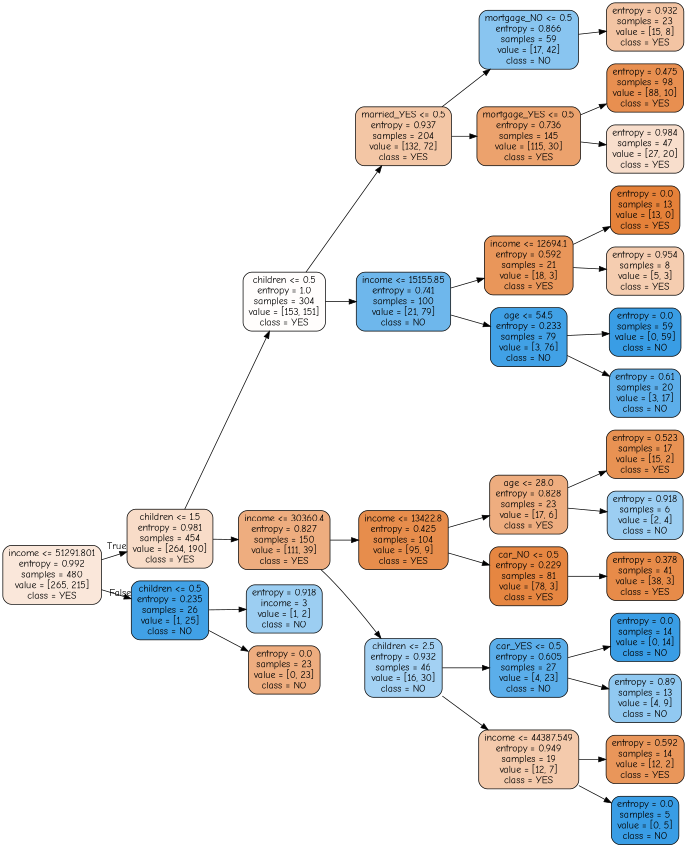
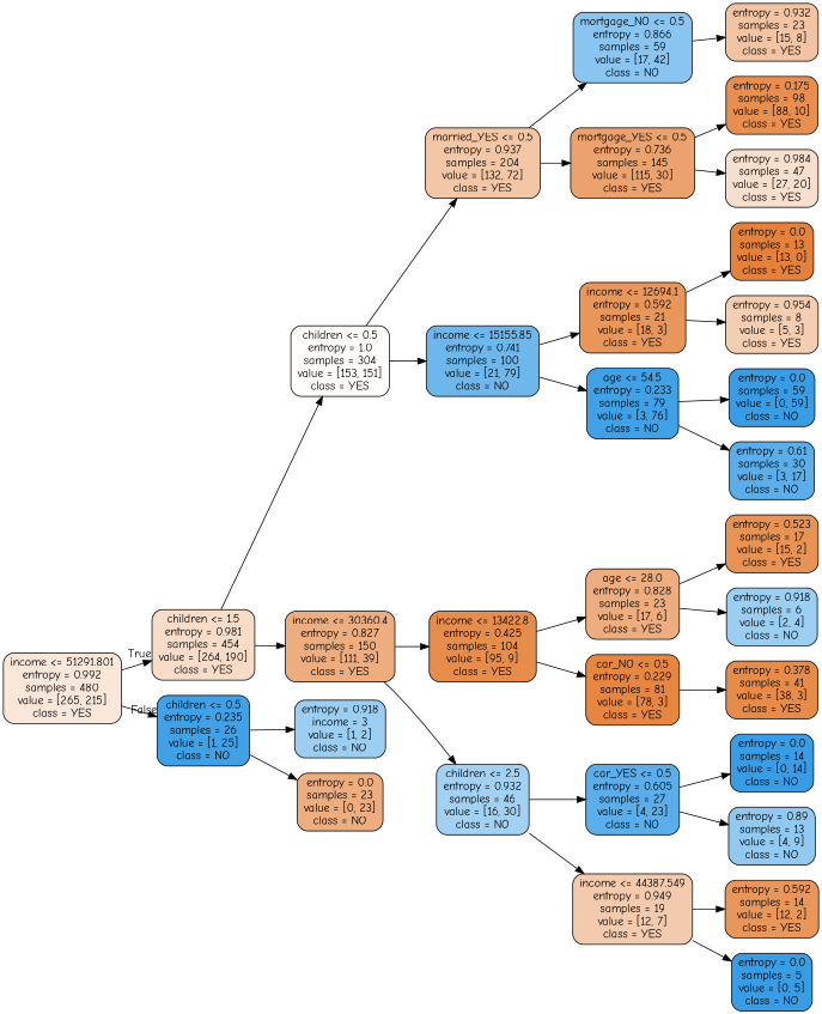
  digraph {
    fontname="Comic Neue"
    rankdir=LR
    node [color=black fillcolor="#eead7f" fontname="Comic Neue" shape=box style="filled, rounded"]
    edge [fontname="Comic Neue"]
    n1 [fillcolor="#fae7da" label="income <= 51291.801\nentropy = 0.992\nsamples = 480\nvalue = [265, 215]\nclass = YES"]
    n2 [fillcolor="#f8dcc8" label="children <= 1.5\nentropy = 0.981\nsamples = 454\nvalue = [264, 190]\nclass = YES"]
    n3 [fillcolor="#41a1e6" label="children <= 0.5\nentropy = 0.235\nsamples = 26\nvalue = [1, 25]\nclass = NO"]
    n4 [fillcolor="#fffdfc" label="children <= 0.5\nentropy = 1.0\nsamples = 304\nvalue = [153, 151]\nclass = YES"]
    n5 [label="income <= 30360.4\nentropy = 0.827\nsamples = 150\nvalue = [111, 39]\nclass = YES"]
    n6 [fillcolor="#9ccef2" label="entropy = 0.918\nincome = 3\nvalue = [1, 2]\nclass = NO"]
    n7 [label="entropy = 0.0\nsamples = 23\nvalue = [0, 23]\nclass = NO"]
    n8 [fillcolor="#f3c6a5" label="married_YES <= 0.5\nentropy = 0.937\nsamples = 204\nvalue = [132, 72]\nclass = YES"]
    n9 [fillcolor="#6eb7ec" label="income <= 15155.85\nentropy = 0.741\nsamples = 100\nvalue = [21, 79]\nclass = NO"]
    n10 [fillcolor="#e78d4c" label="income <= 13422.8\nentropy = 0.425\nsamples = 104\nvalue = [95, 9]\nclass = YES"]
    n11 [fillcolor="#a3d1f3" label="children <= 2.5\nentropy = 0.932\nsamples = 46\nvalue = [16, 30]\nclass = NO"]
    n12 [fillcolor="#89c5f0" label="mortgage_NO <= 0.5\nentropy = 0.866\nsamples = 59\nvalue = [17, 42]\nclass = NO"]
    n13 [fillcolor="#eca26d" label="mortgage_YES <= 0.5\nentropy = 0.736\nsamples = 145\nvalue = [115, 30]\nclass = YES"]
    n14 [fillcolor="#e9965a" label="income <= 12694.1\nentropy = 0.592\nsamples = 21\nvalue = [18, 3]\nclass = YES"]
    n15 [fillcolor="#41a1e6" label="age <= 54.5\nentropy = 0.233\nsamples = 79\nvalue = [3, 76]\nclass = NO"]
    n16 [fillcolor="#f3c4a3" label="entropy = 0.932\nsamples = 23\nvalue = [15, 8]\nclass = YES"]
-   n17 [fillcolor="#e88f50" label="entropy = 0.475\nsamples = 98\nvalue = [88, 10]\nclass = YES"]
+   n17 [fillcolor="#e88f50" label="entropy = 0.175\nsamples = 98\nvalue = [88, 10]\nclass = YES"]
    n18 [fillcolor="#f8decc" label="entropy = 0.984\nsamples = 47\nvalue = [27, 20]\nclass = YES"]
    n19 [fillcolor="#e58139" label="entropy = 0.0\nsamples = 13\nvalue = [13, 0]\nclass = YES"]
    n20 [fillcolor="#f5cdb0" label="entropy = 0.954\nsamples = 8\nvalue = [5, 3]\nclass = YES"]
    n21 [fillcolor="#399de5" label="entropy = 0.0\nsamples = 59\nvalue = [0, 59]\nclass = NO"]
-   n22 [fillcolor="#5caeea" label="entropy = 0.61\nsamples = 20\nvalue = [3, 17]\nclass = NO"]
+   n22 [fillcolor="#5caeea" label="entropy = 0.61\nsamples = 30\nvalue = [3, 17]\nclass = NO"]
    n23 [label="age <= 28.0\nentropy = 0.828\nsamples = 23\nvalue = [17, 6]\nclass = YES"]
    n24 [fillcolor="#e68641" label="car_NO <= 0.5\nentropy = 0.229\nsamples = 81\nvalue = [78, 3]\nclass = YES"]
    n25 [fillcolor="#5baeea" label="car_YES <= 0.5\nentropy = 0.605\nsamples = 27\nvalue = [4, 23]\nclass = NO"]
    n26 [fillcolor="#f4caac" label="income <= 44387.549\nentropy = 0.949\nsamples = 19\nvalue = [12, 7]\nclass = YES"]
    n27 [fillcolor="#e89253" label="entropy = 0.523\nsamples = 17\nvalue = [15, 2]\nclass = YES"]
    n28 [fillcolor="#9ccef2" label="entropy = 0.918\nsamples = 6\nvalue = [2, 4]\nclass = NO"]
    n29 [fillcolor="#e78b49" label="entropy = 0.378\nsamples = 41\nvalue = [38, 3]\nclass = YES"]
    n30 [fillcolor="#399de5" label="entropy = 0.0\nsamples = 14\nvalue = [0, 14]\nclass = NO"]
    n31 [fillcolor="#91c9f1" label="entropy = 0.89\nsamples = 13\nvalue = [4, 9]\nclass = NO"]
    n32 [fillcolor="#e9965a" label="entropy = 0.592\nsamples = 14\nvalue = [12, 2]\nclass = YES"]
    n33 [fillcolor="#399de5" label="entropy = 0.0\nsamples = 5\nvalue = [0, 5]\nclass = NO"]
    n1 -> n2 [headlabel=True labelangle=45 labeldistance=2.5]
    n1 -> n3 [headlabel=False labelangle=-45 labeldistance=2.5]
    n2 -> n4
    n2 -> n5
    n3 -> n6
    n3 -> n7
    n4 -> n8
    n4 -> n9
    n5 -> n10
    n5 -> n11
    n8 -> n12
    n8 -> n13
    n9 -> n14
    n9 -> n15
    n10 -> n23
    n10 -> n24
    n11 -> n25
    n11 -> n26
    n12 -> n16
    n13 -> n17
    n13 -> n18
    n14 -> n19
    n14 -> n20
    n15 -> n21
    n15 -> n22
    n23 -> n27
    n23 -> n28
    n24 -> n29
    n25 -> n30
    n25 -> n31
    n26 -> n32
    n26 -> n33
  }
